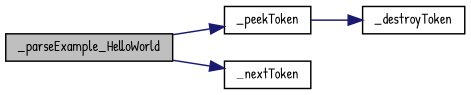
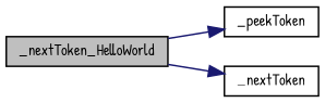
  digraph {
    fontname="Patrick Hand"
    rankdir=LR
    node [color=black fillcolor=white fontname="Patrick Hand" fontsize=10 shape=record style=filled]
    edge [color=midnightblue fontname="Patrick Hand" fontsize=10 labelfontname=Helvetica labelfontsize=10 style=solid]
-   n1 [fillcolor=grey75 fontcolor=black height=0.2 label=_parseExample_HelloWorld width=0.4]
+   n1 [fillcolor=grey75 fontcolor=black height=0.2 label=_nextToken_HelloWorld width=0.4]
    n2 [height=0.2 label=_peekToken width=0.4]
    n3 [height=0.2 label=_nextToken width=0.4]
-   n4 [height=0.2 label=_destroyToken width=0.4]
    n1 -> n2
    n1 -> n3
-   n2 -> n4
  }
